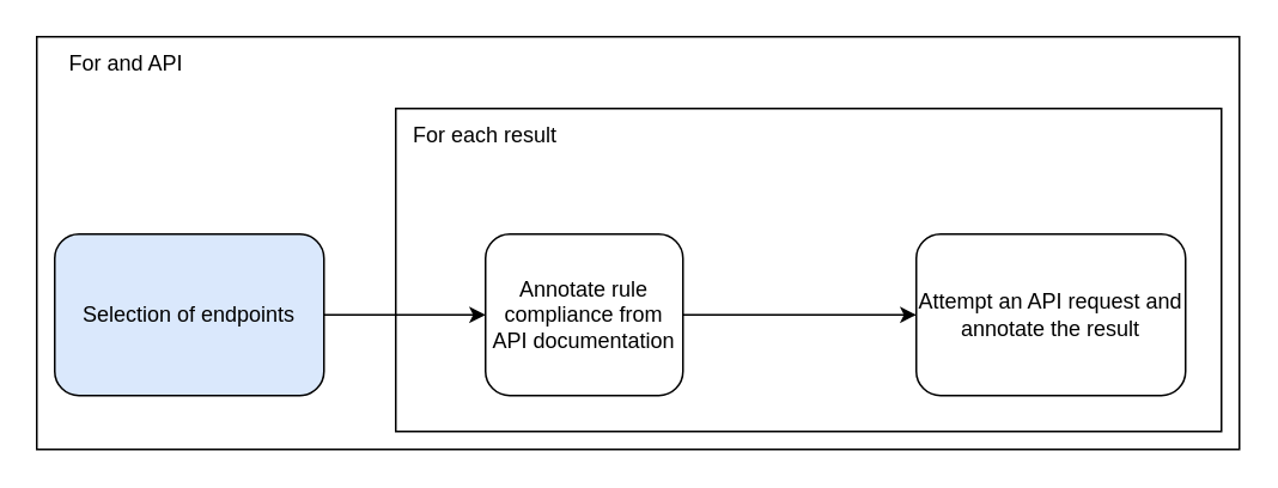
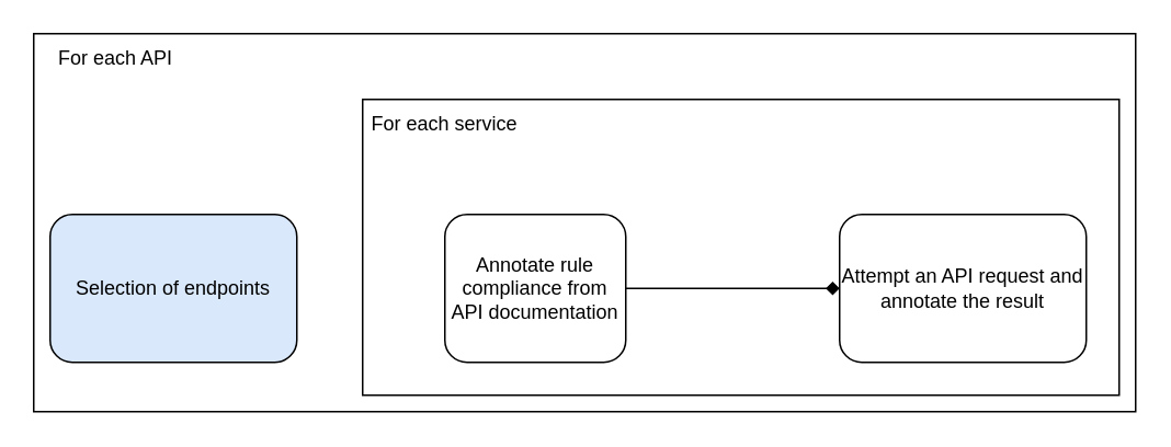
  <mxCell id="0" />
  <mxCell id="1" parent="0" />
- <mxCell id="2" value="" style="edgeStyle=orthogonalEdgeStyle;rounded=0;orthogonalLoop=1;jettySize=auto;html=1;" parent="1" source="3" target="5" edge="1"><mxGeometry relative="1" as="geometry" /></mxCell>
  <mxCell id="3" value="Selection of endpoints" style="rounded=1;whiteSpace=wrap;html=1;fillColor=#dae8fc;" parent="1" vertex="1"><mxGeometry x="30" y="130" width="150" height="90" as="geometry" /></mxCell>
- <mxCell id="4" value="" style="edgeStyle=orthogonalEdgeStyle;rounded=0;orthogonalLoop=1;jettySize=auto;html=1;" parent="1" source="5" target="6" edge="1"><mxGeometry relative="1" as="geometry" /></mxCell>
+ <mxCell id="4" value="" style="edgeStyle=orthogonalEdgeStyle;rounded=0;orthogonalLoop=1;jettySize=auto;html=1;endArrow=diamond;" parent="1" source="5" target="6" edge="1"><mxGeometry relative="1" as="geometry" /></mxCell>
  <mxCell id="5" value="Annotate rule compliance from API documentation" style="rounded=1;whiteSpace=wrap;html=1;" parent="1" vertex="1"><mxGeometry x="270" y="130" width="110" height="90" as="geometry" /></mxCell>
  <mxCell id="6" value="Attempt an API request and annotate the result" style="rounded=1;whiteSpace=wrap;html=1;" parent="1" vertex="1"><mxGeometry x="510" y="130" width="150" height="90" as="geometry" /></mxCell>
  <mxCell id="7" value="" style="rounded=0;whiteSpace=wrap;html=1;fillColor=none;" parent="1" vertex="1"><mxGeometry x="20" y="20" width="670" height="230" as="geometry" /></mxCell>
  <mxCell id="8" value="" style="rounded=0;whiteSpace=wrap;html=1;fillColor=none;" parent="1" vertex="1"><mxGeometry x="220" y="60" width="460" height="180" as="geometry" /></mxCell>
- <mxCell id="9" value="For and API" style="text;html=1;align=center;verticalAlign=middle;whiteSpace=wrap;rounded=0;" parent="1" vertex="1"><mxGeometry x="30" y="20" width="80" height="30" as="geometry" /></mxCell>
- <mxCell id="10" value="For each result" style="text;html=1;align=center;verticalAlign=middle;whiteSpace=wrap;rounded=0;" parent="1" vertex="1"><mxGeometry x="220" y="60" width="100" height="30" as="geometry" /></mxCell>
+ <mxCell id="9" value="For each API" style="text;html=1;align=center;verticalAlign=middle;whiteSpace=wrap;rounded=0;" parent="1" vertex="1"><mxGeometry x="30" y="20" width="80" height="30" as="geometry" /></mxCell>
+ <mxCell id="10" value="For each service" style="text;html=1;align=center;verticalAlign=middle;whiteSpace=wrap;rounded=0;" parent="1" vertex="1"><mxGeometry x="220" y="60" width="100" height="30" as="geometry" /></mxCell>
